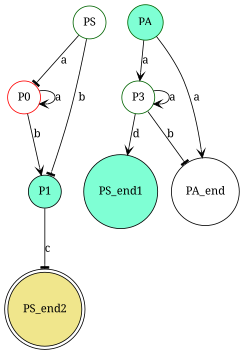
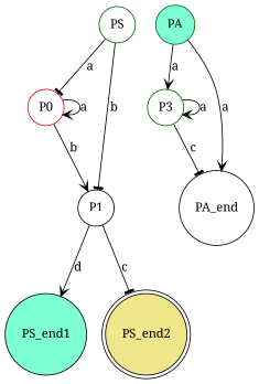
  digraph {
    fontname="Noto Serif"
    node [color=black fillcolor=white fontname="Noto Serif" shape=circle style=filled]
    edge [arrowhead=vee fontname="Noto Serif"]
    PS [color=darkgreen]
    P0 [color=red]
-   P1 [fillcolor=aquamarine]
+   P1
    PS_end1 [fillcolor=aquamarine]
    PS_end2 [fillcolor=khaki shape=doublecircle]
    PA [color=darkgreen fillcolor=aquamarine]
    P3 [color=darkgreen]
    PA_end
    PS -> P0 [arrowhead=tee label=a]
    PS -> P1 [arrowhead=tee label=b]
    P0 -> P0 [label=a]
    P0 -> P1 [label=b]
-   P3 -> PS_end1 [label=d]
+   P1 -> PS_end1 [label=d]
    P1 -> PS_end2 [arrowhead=tee label=c]
    PA -> P3 [label=a]
    PA -> PA_end [label=a]
    P3 -> P3 [label=a]
-   P3 -> PA_end [arrowhead=tee label=b]
+   P3 -> PA_end [arrowhead=tee label=c]
  }
